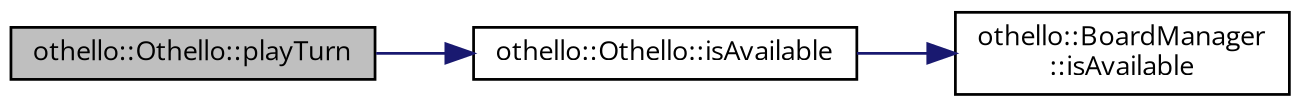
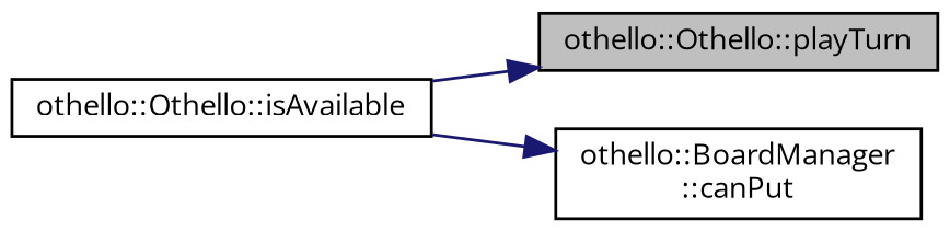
  digraph {
    fontname="Open Sans"
    rankdir=LR
    node [color=black fillcolor=white fontname="Open Sans" fontsize=10 shape=record style=filled]
    edge [color=midnightblue fontname="Open Sans" fontsize=10 labelfontname=Helvetica labelfontsize=10 style=solid]
    n1 [fillcolor=grey75 fontcolor=black height=0.2 label="othello::Othello::playTurn" width=0.4]
    n2 [height=0.2 label="othello::Othello::isAvailable" width=0.4]
-   n3 [height=0.2 label="othello::BoardManager\l::isAvailable" width=0.4]
-   n1 -> n2
+   n3 [height=0.2 label="othello::BoardManager\l::canPut" width=0.4]
+   n2 -> n1
    n2 -> n3
  }
